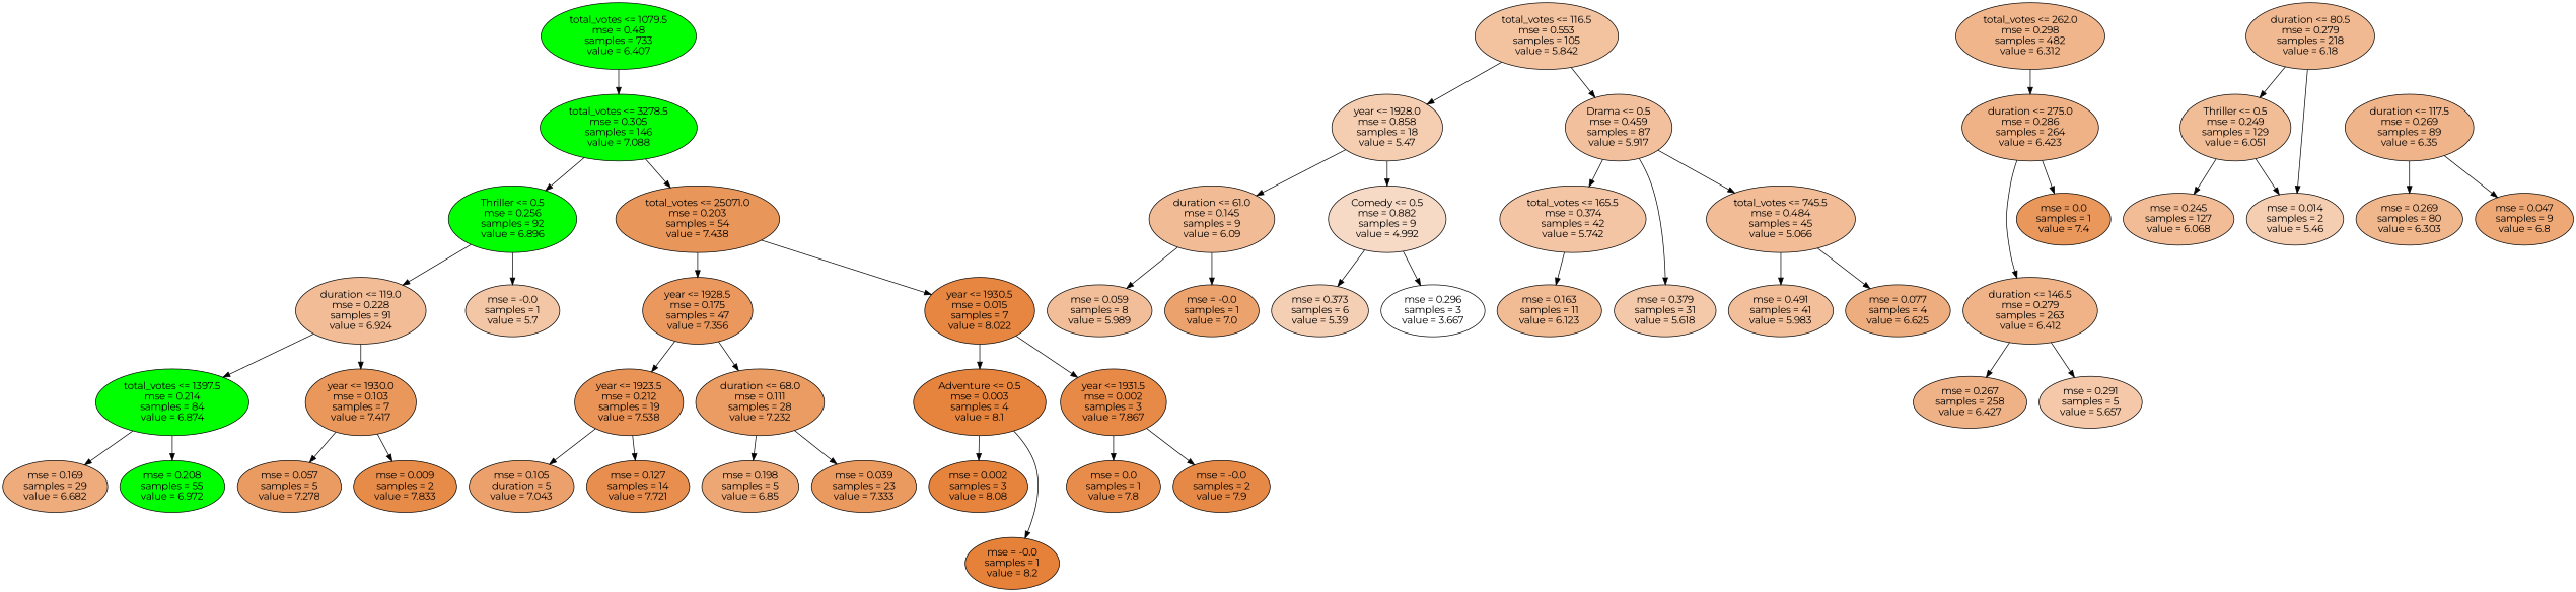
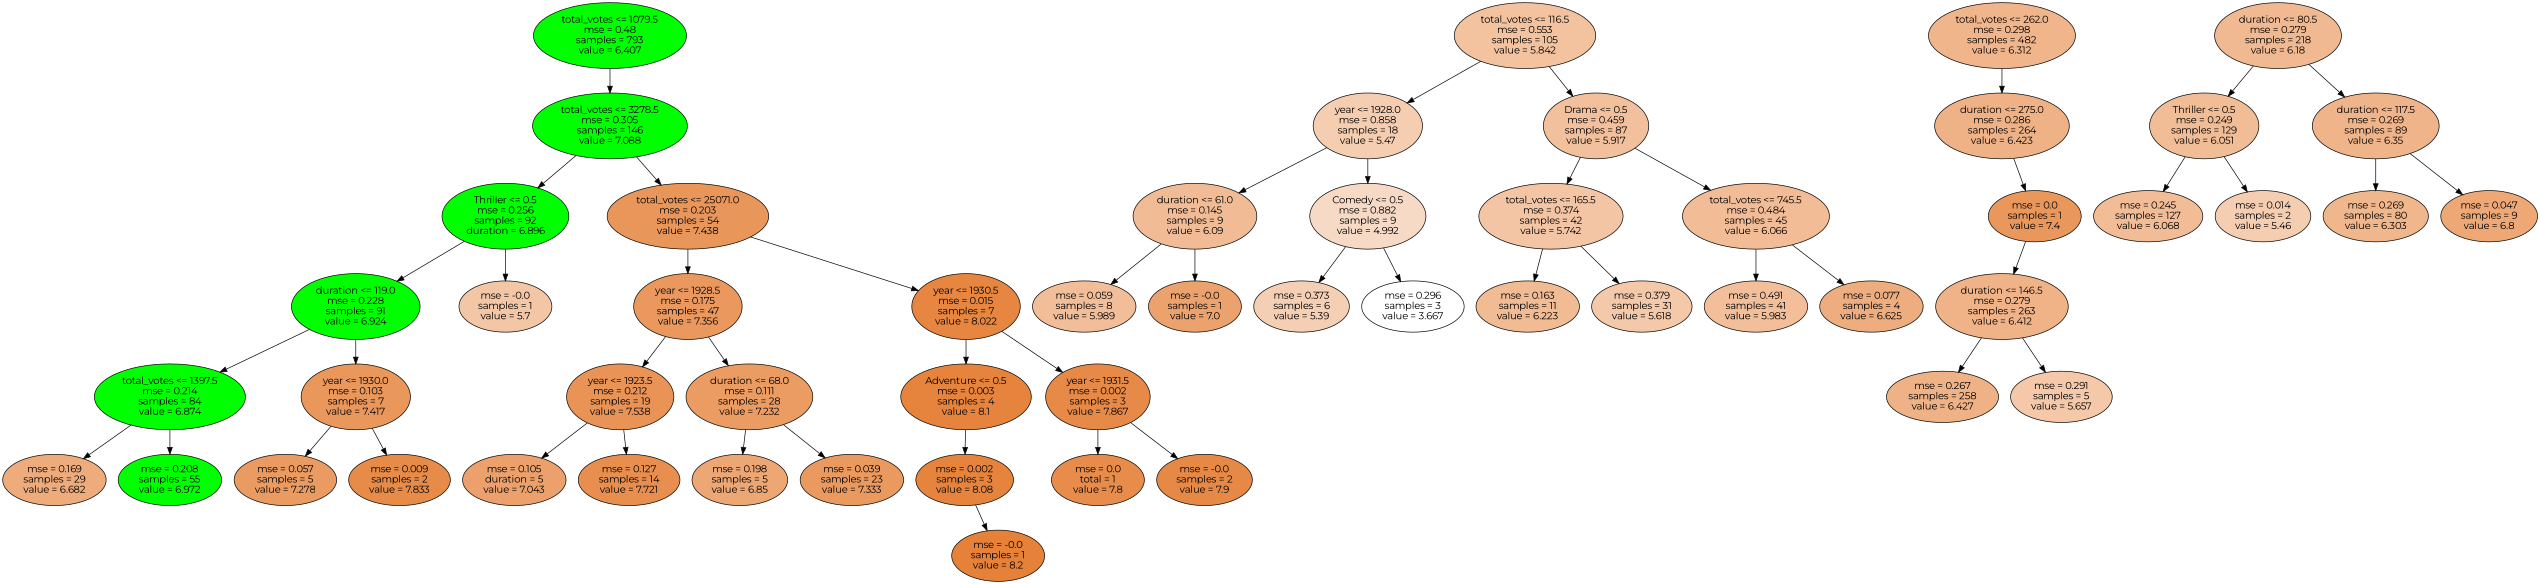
  digraph {
    fontname=Montserrat
    node [fillcolor=green fontname=Montserrat style=filled]
    edge [fontname=Montserrat]
-   n1 [label="total_votes <= 1079.5\nmse = 0.48\nsamples = 733\nvalue = 6.407"]
+   n1 [label="total_votes <= 1079.5\nmse = 0.48\nsamples = 793\nvalue = 6.407"]
    n2 [label="total_votes <= 3278.5\nmse = 0.305\nsamples = 146\nvalue = 7.088"]
-   n3 [label="Thriller <= 0.5\nmse = 0.256\nsamples = 92\nvalue = 6.896"]
+   n3 [label="Thriller <= 0.5\nmse = 0.256\nsamples = 92\nduration = 6.896"]
    n4 [fillcolor="#e9965a" label="total_votes <= 25071.0\nmse = 0.203\nsamples = 54\nvalue = 7.438"]
    n5 [fillcolor="#f3c3a0" label="total_votes <= 116.5\nmse = 0.553\nsamples = 105\nvalue = 5.842"]
    n6 [fillcolor="#f5cdb0" label="year <= 1928.0\nmse = 0.858\nsamples = 18\nvalue = 5.47"]
    n7 [fillcolor="#f2c09d" label="Drama <= 0.5\nmse = 0.459\nsamples = 87\nvalue = 5.917"]
    n8 [fillcolor="#f0b58b" label="total_votes <= 262.0\nmse = 0.298\nsamples = 482\nvalue = 6.312"]
    n9 [fillcolor="#efb287" label="duration <= 275.0\nmse = 0.286\nsamples = 264\nvalue = 6.423"]
    n10 [fillcolor="#f1bc95" label="duration <= 61.0\nmse = 0.145\nsamples = 9\nvalue = 6.09"]
    n11 [fillcolor="#f7dac5" label="Comedy <= 0.5\nmse = 0.882\nsamples = 9\nvalue = 4.992"]
    n12 [fillcolor="#f3c5a4" label="total_votes <= 165.5\nmse = 0.374\nsamples = 42\nvalue = 5.742"]
-   n13 [fillcolor="#f1bc96" label="total_votes <= 745.5\nmse = 0.484\nsamples = 45\nvalue = 5.066"]
+   n13 [fillcolor="#f1bc96" label="total_votes <= 745.5\nmse = 0.484\nsamples = 45\nvalue = 6.066"]
    n14 [fillcolor="#f2be9a" label="mse = 0.059\nsamples = 8\nvalue = 5.989"]
    n15 [fillcolor="#eca26d" label="mse = -0.0\nsamples = 1\nvalue = 7.0"]
    n16 [fillcolor="#f5cfb4" label="mse = 0.373\nsamples = 6\nvalue = 5.39"]
    n17 [fillcolor="#ffffff" label="mse = 0.296\nsamples = 3\nvalue = 3.667"]
-   n18 [fillcolor="#f1bb94" label="mse = 0.163\nsamples = 11\nvalue = 6.123"]
+   n18 [fillcolor="#f1bb94" label="mse = 0.163\nsamples = 11\nvalue = 6.223"]
    n19 [fillcolor="#f4c9aa" label="mse = 0.379\nsamples = 31\nvalue = 5.618"]
    n20 [fillcolor="#f2bf9a" label="mse = 0.491\nsamples = 41\nvalue = 5.983"]
    n21 [fillcolor="#eead7e" label="mse = 0.077\nsamples = 4\nvalue = 6.625"]
    n22 [fillcolor="#f1b991" label="duration <= 80.5\nmse = 0.279\nsamples = 218\nvalue = 6.18"]
    n23 [fillcolor="#f1bd97" label="Thriller <= 0.5\nmse = 0.249\nsamples = 129\nvalue = 6.051"]
    n24 [fillcolor="#f0b48a" label="duration <= 117.5\nmse = 0.269\nsamples = 89\nvalue = 6.35"]
    n25 [fillcolor="#efb387" label="duration <= 146.5\nmse = 0.279\nsamples = 263\nvalue = 6.412"]
    n26 [fillcolor="#ea975c" label="mse = 0.0\nsamples = 1\nvalue = 7.4"]
    n27 [fillcolor="#f1bc96" label="mse = 0.245\nsamples = 127\nvalue = 6.068"]
    n28 [fillcolor="#f5cdb1" label="mse = 0.014\nsamples = 2\nvalue = 5.46"]
    n29 [fillcolor="#f0b68c" label="mse = 0.269\nsamples = 80\nvalue = 6.303"]
    n30 [fillcolor="#eda876" label="mse = 0.047\nsamples = 9\nvalue = 6.8"]
    n31 [fillcolor="#efb286" label="mse = 0.267\nsamples = 258\nvalue = 6.427"]
    n32 [fillcolor="#f4c8a8" label="mse = 0.291\nsamples = 5\nvalue = 5.657"]
-   n33 [fillcolor="#f1bc96" label="duration <= 119.0\nmse = 0.228\nsamples = 91\nvalue = 6.924"]
+   n33 [label="duration <= 119.0\nmse = 0.228\nsamples = 91\nvalue = 6.924"]
    n34 [fillcolor="#f3c6a6" label="mse = -0.0\nsamples = 1\nvalue = 5.7"]
    n35 [fillcolor="#ea985e" label="year <= 1928.5\nmse = 0.175\nsamples = 47\nvalue = 7.356"]
    n36 [fillcolor="#e68641" label="year <= 1930.5\nmse = 0.015\nsamples = 7\nvalue = 8.022"]
    n37 [label="total_votes <= 1397.5\nmse = 0.214\nsamples = 84\nvalue = 6.874"]
    n38 [fillcolor="#e9975b" label="year <= 1930.0\nmse = 0.103\nsamples = 7\nvalue = 7.417"]
    n39 [fillcolor="#eeab7b" label="mse = 0.169\nsamples = 29\nvalue = 6.682"]
    n40 [label="mse = 0.208\nsamples = 55\nvalue = 6.972"]
    n41 [fillcolor="#ea9b61" label="mse = 0.057\nsamples = 5\nvalue = 7.278"]
    n42 [fillcolor="#e78b49" label="mse = 0.009\nsamples = 2\nvalue = 7.833"]
    n43 [fillcolor="#e99356" label="year <= 1923.5\nmse = 0.212\nsamples = 19\nvalue = 7.538"]
    n44 [fillcolor="#eb9c63" label="duration <= 68.0\nmse = 0.111\nsamples = 28\nvalue = 7.232"]
    n45 [fillcolor="#e6843d" label="Adventure <= 0.5\nmse = 0.003\nsamples = 4\nvalue = 8.1"]
    n46 [fillcolor="#e78a48" label="year <= 1931.5\nmse = 0.002\nsamples = 3\nvalue = 7.867"]
    n47 [fillcolor="#eca16c" label="mse = 0.105\nduration = 5\nvalue = 7.043"]
    n48 [fillcolor="#e88e4e" label="mse = 0.127\nsamples = 14\nvalue = 7.721"]
    n49 [fillcolor="#eda774" label="mse = 0.198\nsamples = 5\nvalue = 6.85"]
    n50 [fillcolor="#ea995f" label="mse = 0.039\nsamples = 23\nvalue = 7.333"]
    n51 [fillcolor="#e6843e" label="mse = 0.002\nsamples = 3\nvalue = 8.08"]
    n52 [fillcolor="#e58139" label="mse = -0.0\nsamples = 1\nvalue = 8.2"]
-   n53 [fillcolor="#e78c4a" label="mse = 0.0\nsamples = 1\nvalue = 7.8"]
+   n53 [fillcolor="#e78c4a" label="mse = 0.0\ntotal = 1\nvalue = 7.8"]
    n54 [fillcolor="#e78946" label="mse = -0.0\nsamples = 2\nvalue = 7.9"]
    n1 -> n2
    n2 -> n3
    n2 -> n4
    n3 -> n33
    n3 -> n34
    n4 -> n35
    n4 -> n36
    n5 -> n6
    n5 -> n7
    n6 -> n10
    n6 -> n11
    n7 -> n12
    n7 -> n13
    n8 -> n9
-   n9 -> n25
+   n26 -> n25
    n9 -> n26
    n10 -> n14
    n10 -> n15
    n11 -> n16
    n11 -> n17
    n12 -> n18
-   n7 -> n19
+   n12 -> n19
    n13 -> n20
    n13 -> n21
    n22 -> n23
-   n22 -> n28
+   n22 -> n24
    n23 -> n27
    n23 -> n28
    n24 -> n29
    n24 -> n30
    n25 -> n31
    n25 -> n32
    n33 -> n37
    n33 -> n38
    n35 -> n43
    n35 -> n44
    n36 -> n45
    n36 -> n46
    n37 -> n39
    n37 -> n40
    n38 -> n41
    n38 -> n42
    n43 -> n47
    n43 -> n48
    n44 -> n49
    n44 -> n50
    n45 -> n51
-   n45 -> n52
+   n51 -> n52
    n46 -> n53
    n46 -> n54
  }
